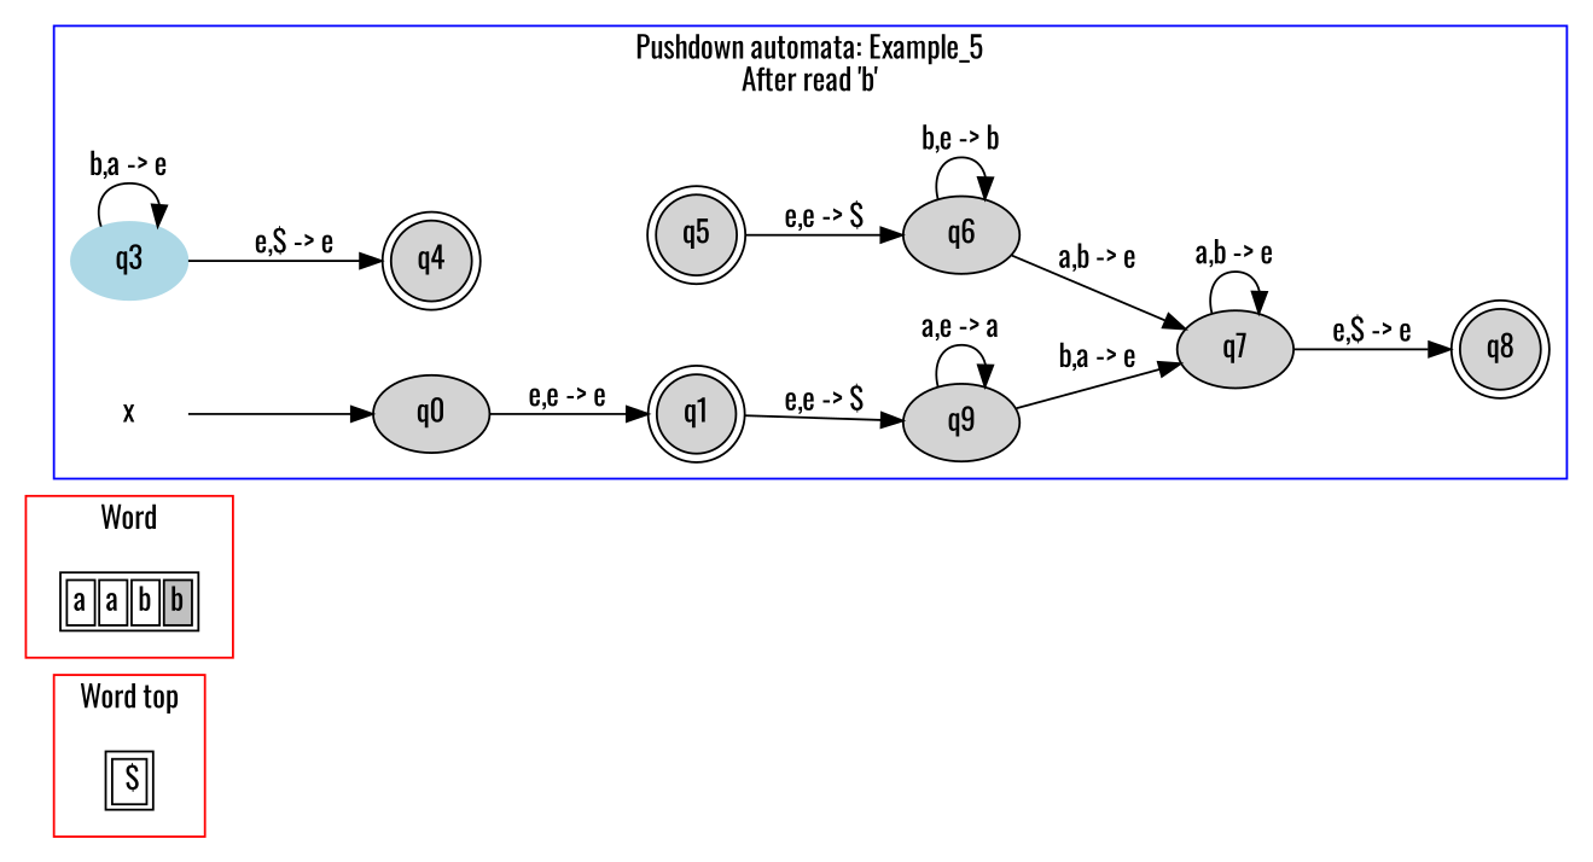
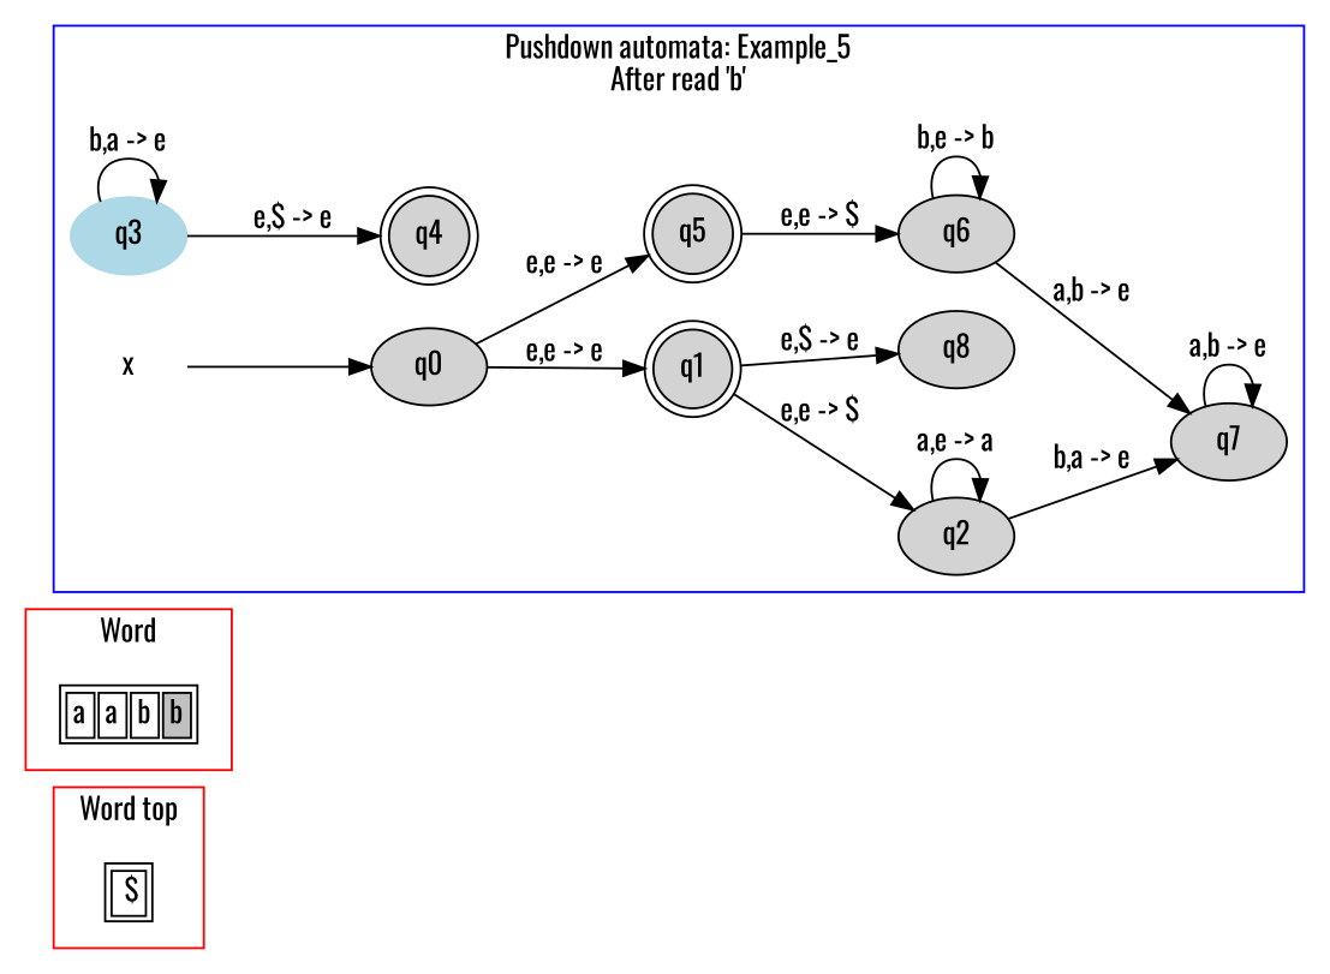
  digraph {
    fontname=Oswald
    rankdir=LR
    node [fontname=Oswald style=filled]
    edge [fontname=Oswald]
    n1 [label=<<TABLE> <TR> <TD> $</TD> </TR> </TABLE>> shape=plaintext style=""]
    n2 [label=<<TABLE> <TR> <TD><FONT>a</FONT></TD> <TD><FONT>a</FONT></TD> <TD><FONT>b</FONT></TD> <TD BGCOLOR="gray"><FONT>b</FONT></TD> </TR> </TABLE>> shape=plaintext style=""]
    q0
    q1 [shape=doublecircle]
    q5 [shape=doublecircle]
-   q2 [label=q9]
+   q2
    q3 [color=lightblue]
    q4 [shape=doublecircle]
    q6
    q7
-   q8 [shape=doublecircle]
+   q8 [shape=ellipse]
    x [color=white]
    subgraph cluster_1 {
      color=red
      label="Word top"
      n1
    }
    subgraph cluster_2 {
      color=red
      label=Word
      n2
    }
    subgraph cluster_3 {
      color=blue
      label="Pushdown automata: Example_5\nAfter read 'b'"
      q0
      q1
      q5
      q2
      q3
      q4
      q6
      q7
      q8
      x
    }
    q0 -> q1 [label="e,e -> e"]
+   q0 -> q5 [label="e,e -> e"]
    q1 -> q2 [label="e,e -> $"]
    q5 -> q6 [label="e,e -> $"]
    q2 -> q2 [label="a,e -> a"]
    q2 -> q7 [label="b,a -> e"]
    q3 -> q3 [label="b,a -> e"]
    q3 -> q4 [label="e,$ -> e"]
    q6 -> q6 [label="b,e -> b"]
    q6 -> q7 [label="a,b -> e"]
    q7 -> q7 [label="a,b -> e"]
-   q7 -> q8 [label="e,$ -> e"]
+   q1 -> q8 [label="e,$ -> e"]
    x -> q0
  }
